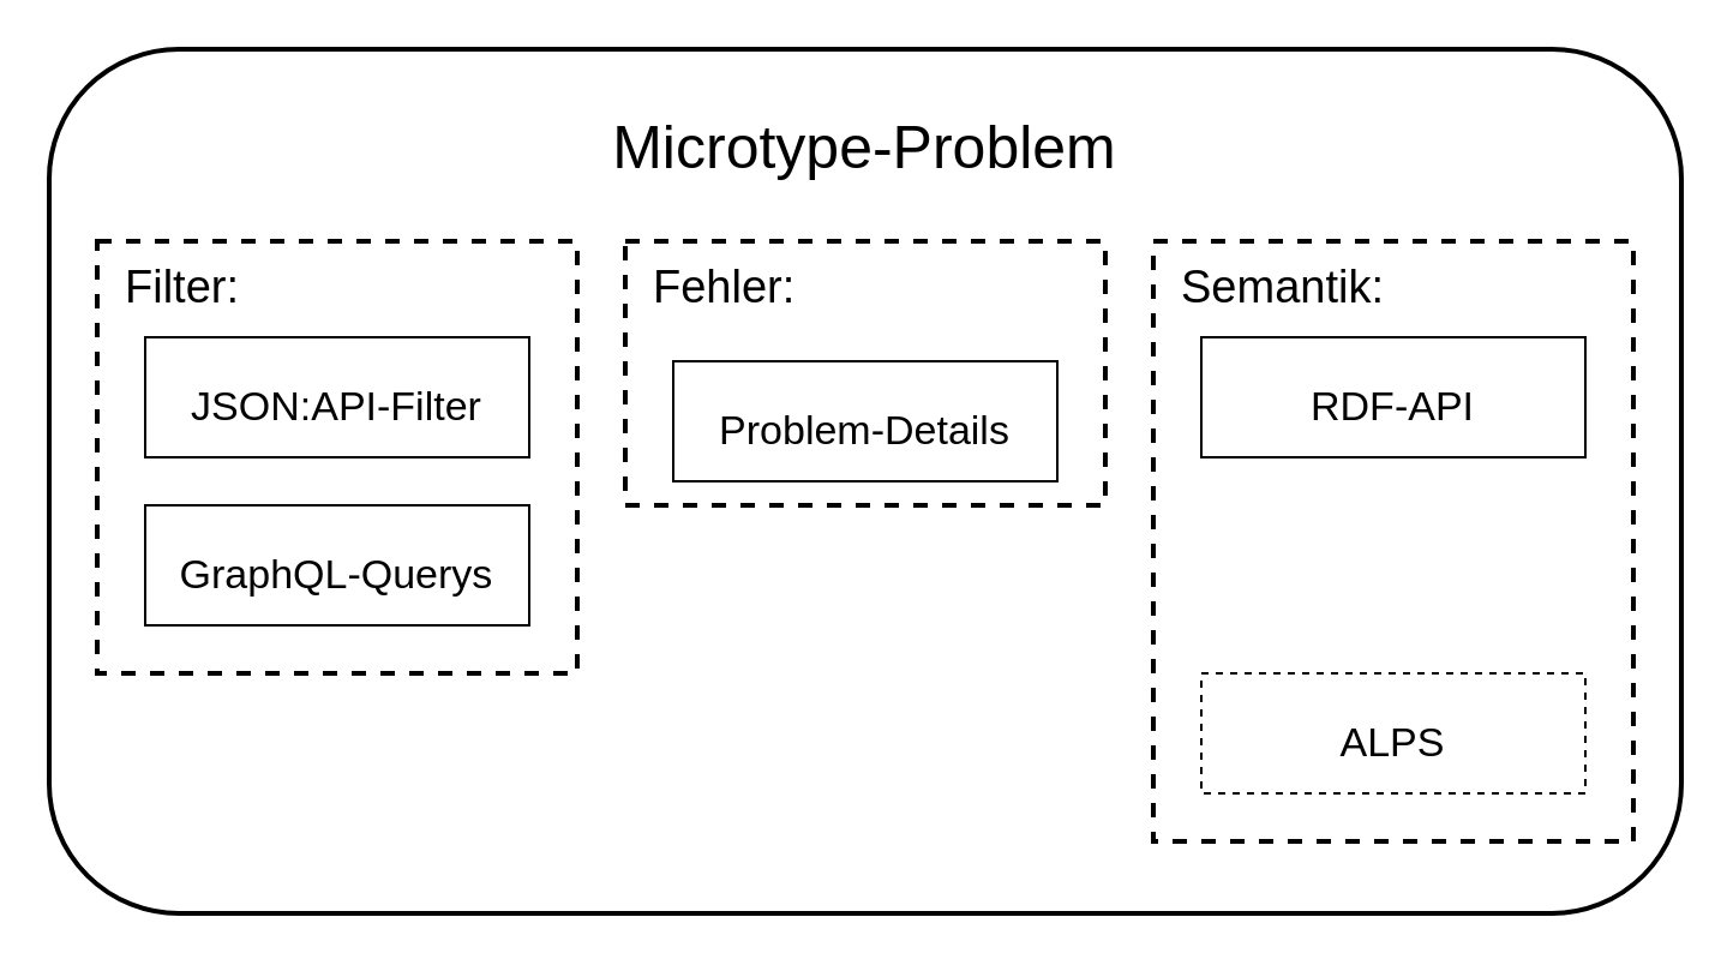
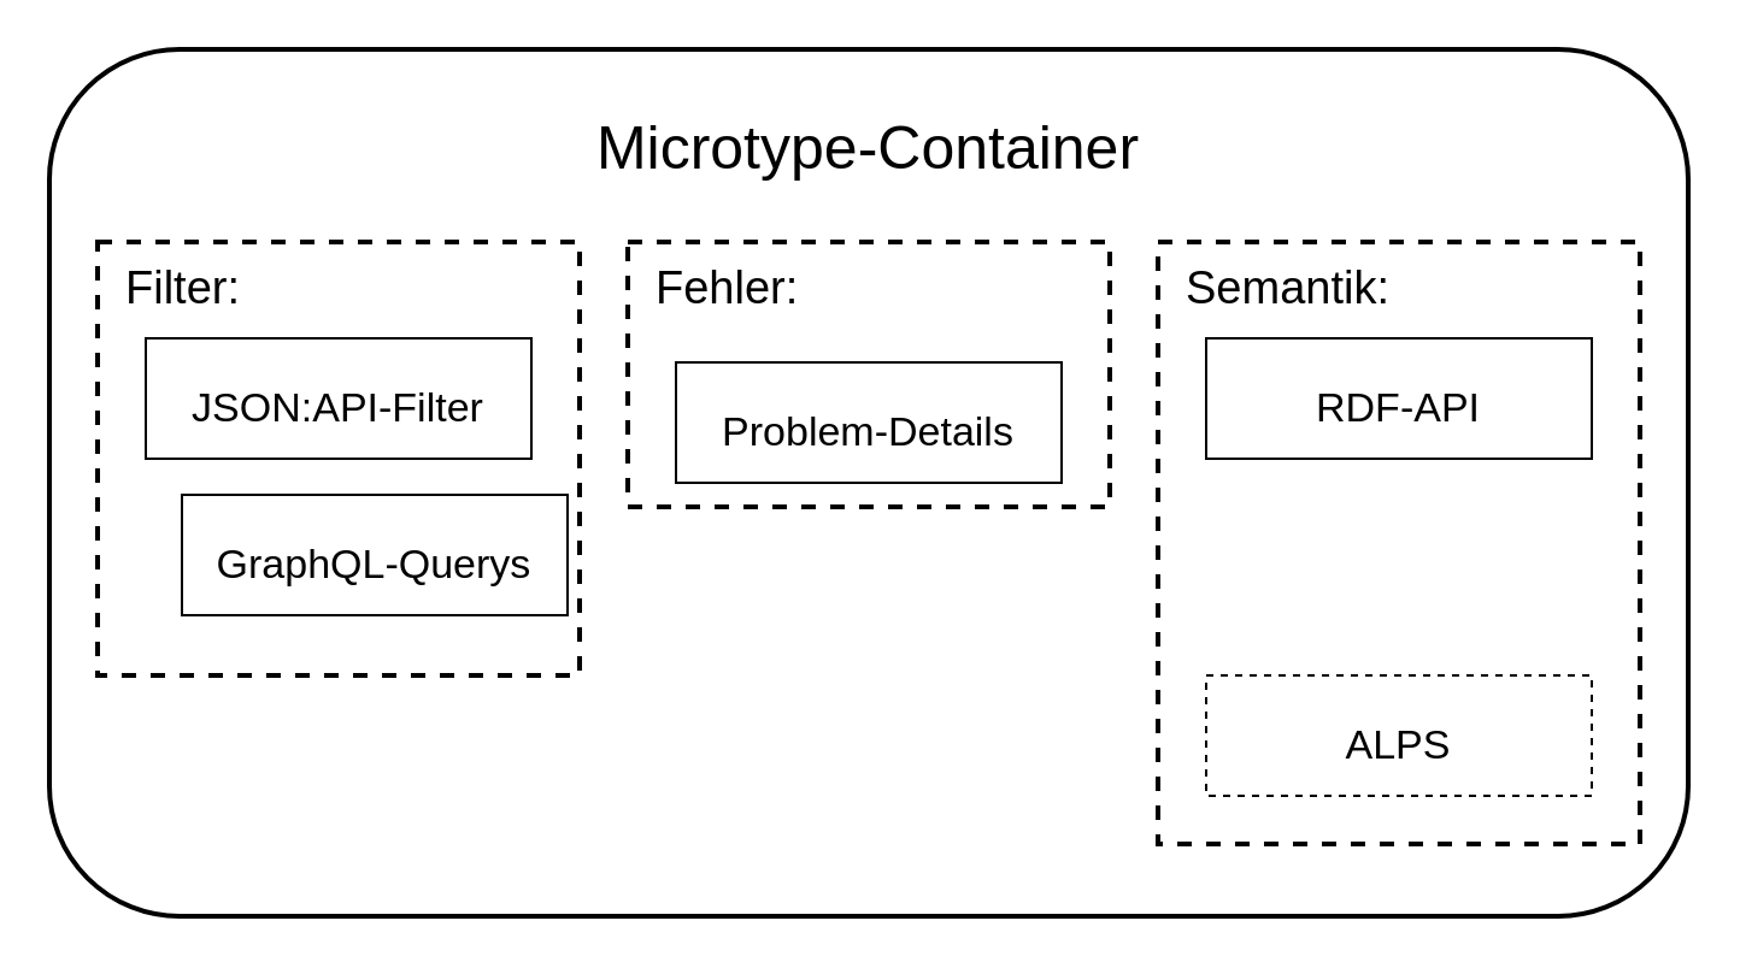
  <mxCell id="0" />
  <mxCell id="1" parent="0" />
  <mxCell id="2" value="" style="rounded=1;whiteSpace=wrap;html=1;fillColor=none;strokeWidth=2;" vertex="1" parent="1"><mxGeometry x="20" y="20" width="680" height="360" as="geometry" /></mxCell>
  <mxCell id="3" value="" style="rounded=0;whiteSpace=wrap;html=1;strokeWidth=2;fillColor=none;fontSize=25;dashed=1;" vertex="1" parent="1"><mxGeometry x="480" y="100" width="200" height="250" as="geometry" /></mxCell>
  <mxCell id="4" value="" style="rounded=0;whiteSpace=wrap;html=1;strokeWidth=2;fillColor=none;fontSize=25;dashed=1;" vertex="1" parent="1"><mxGeometry x="40" y="100" width="200" height="180" as="geometry" /></mxCell>
  <mxCell id="5" value="" style="rounded=0;whiteSpace=wrap;html=1;strokeWidth=2;fillColor=none;fontSize=25;dashed=1;" vertex="1" parent="1"><mxGeometry x="260" y="100" width="200" height="110" as="geometry" /></mxCell>
- <mxCell id="6" value="Microtype-Problem" style="text;html=1;strokeColor=none;fillColor=none;align=center;verticalAlign=middle;whiteSpace=wrap;rounded=0;fontSize=25;" vertex="1" parent="1"><mxGeometry x="220" y="40" width="280" height="40" as="geometry" /></mxCell>
+ <mxCell id="6" value="Microtype-Container" style="text;html=1;strokeColor=none;fillColor=none;align=center;verticalAlign=middle;whiteSpace=wrap;rounded=0;fontSize=25;" vertex="1" parent="1"><mxGeometry x="220" y="40" width="280" height="40" as="geometry" /></mxCell>
  <mxCell id="7" value="&lt;font style=&quot;font-size: 17px&quot;&gt;JSON:API-Filter&lt;/font&gt;" style="rounded=0;whiteSpace=wrap;html=1;strokeWidth=1;fillColor=none;fontSize=25;" vertex="1" parent="1"><mxGeometry x="60" y="140" width="160" height="50" as="geometry" /></mxCell>
- <mxCell id="8" value="&lt;font style=&quot;font-size: 17px&quot;&gt;GraphQL-Querys&lt;/font&gt;" style="rounded=0;whiteSpace=wrap;html=1;strokeWidth=1;fillColor=none;fontSize=25;" vertex="1" parent="1"><mxGeometry x="60" y="210" width="160" height="50" as="geometry" /></mxCell>
+ <mxCell id="8" value="&lt;font style=&quot;font-size: 17px&quot;&gt;GraphQL-Querys&lt;/font&gt;" style="rounded=0;whiteSpace=wrap;html=1;strokeWidth=1;fillColor=none;fontSize=25;" vertex="1" parent="1"><mxGeometry x="75" y="205" width="160" height="50" as="geometry" /></mxCell>
  <mxCell id="9" value="&lt;font style=&quot;font-size: 17px&quot;&gt;Problem-Details&lt;/font&gt;" style="rounded=0;whiteSpace=wrap;html=1;strokeWidth=1;fillColor=none;fontSize=25;" vertex="1" parent="1"><mxGeometry x="280" y="150" width="160" height="50" as="geometry" /></mxCell>
  <mxCell id="10" value="&lt;font style=&quot;font-size: 17px&quot;&gt;RDF-API&lt;/font&gt;" style="rounded=0;whiteSpace=wrap;html=1;strokeWidth=1;fillColor=none;fontSize=25;" vertex="1" parent="1"><mxGeometry x="500" y="140" width="160" height="50" as="geometry" /></mxCell>
  <mxCell id="11" value="&lt;span style=&quot;font-size: 17px&quot;&gt;ALPS&lt;/span&gt;" style="rounded=0;whiteSpace=wrap;html=1;strokeWidth=1;fillColor=none;fontSize=25;dashed=1;" vertex="1" parent="1"><mxGeometry x="500" y="280" width="160" height="50" as="geometry" /></mxCell>
  <mxCell id="12" value="&lt;font style=&quot;font-size: 19px;&quot;&gt;Filter:&lt;/font&gt;" style="text;html=1;strokeColor=none;fillColor=none;align=left;verticalAlign=middle;whiteSpace=wrap;rounded=0;dashed=1;fontSize=19;" vertex="1" parent="1"><mxGeometry x="50" y="110" width="70" height="20" as="geometry" /></mxCell>
  <mxCell id="13" value="Fehler:" style="text;html=1;strokeColor=none;fillColor=none;align=left;verticalAlign=middle;whiteSpace=wrap;rounded=0;dashed=1;fontSize=19;" vertex="1" parent="1"><mxGeometry x="270" y="110" width="70" height="20" as="geometry" /></mxCell>
  <mxCell id="14" value="&lt;font style=&quot;font-size: 19px&quot;&gt;Semantik:&lt;/font&gt;" style="text;html=1;strokeColor=none;fillColor=none;align=left;verticalAlign=middle;whiteSpace=wrap;rounded=0;dashed=1;fontSize=19;" vertex="1" parent="1"><mxGeometry x="490" y="110" width="70" height="20" as="geometry" /></mxCell>
